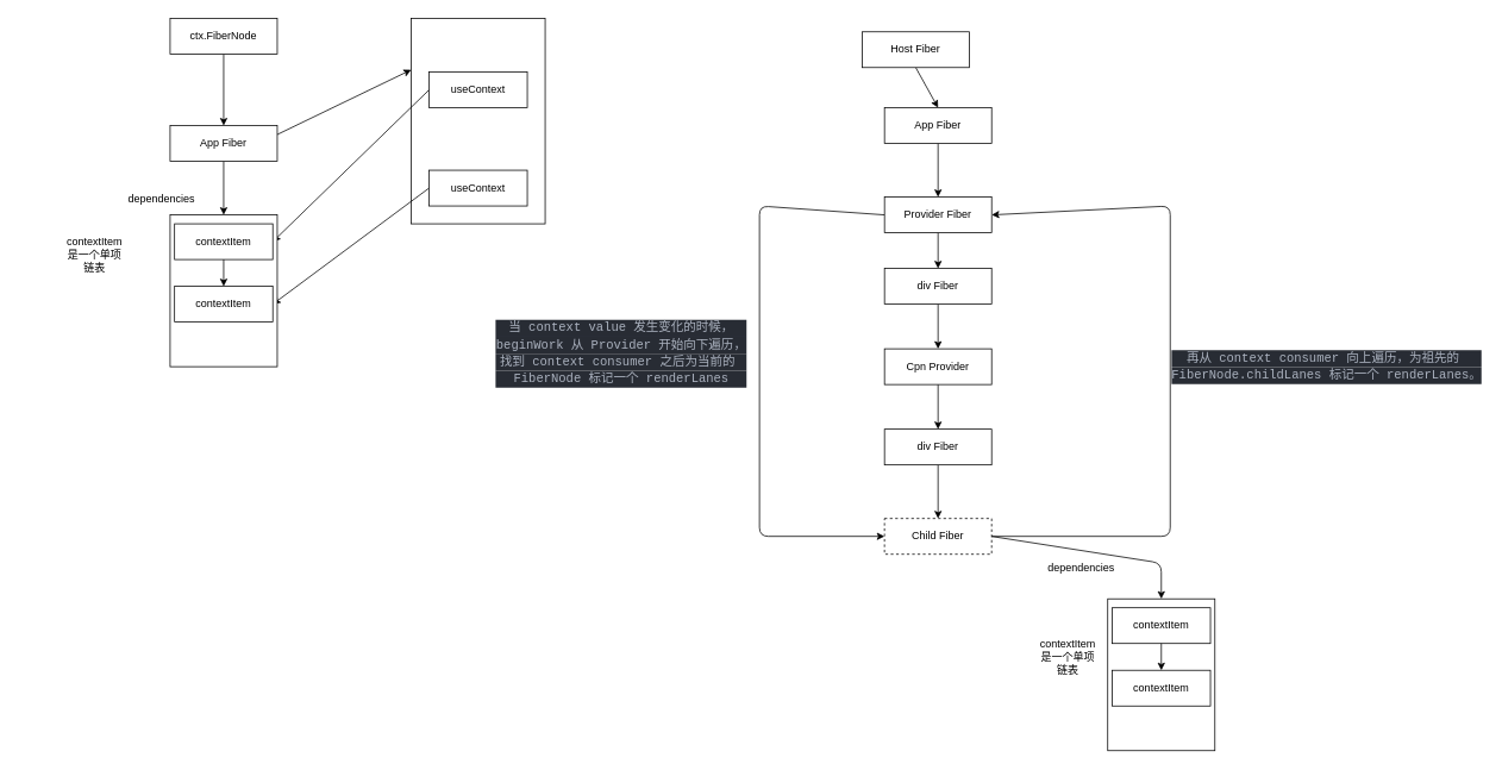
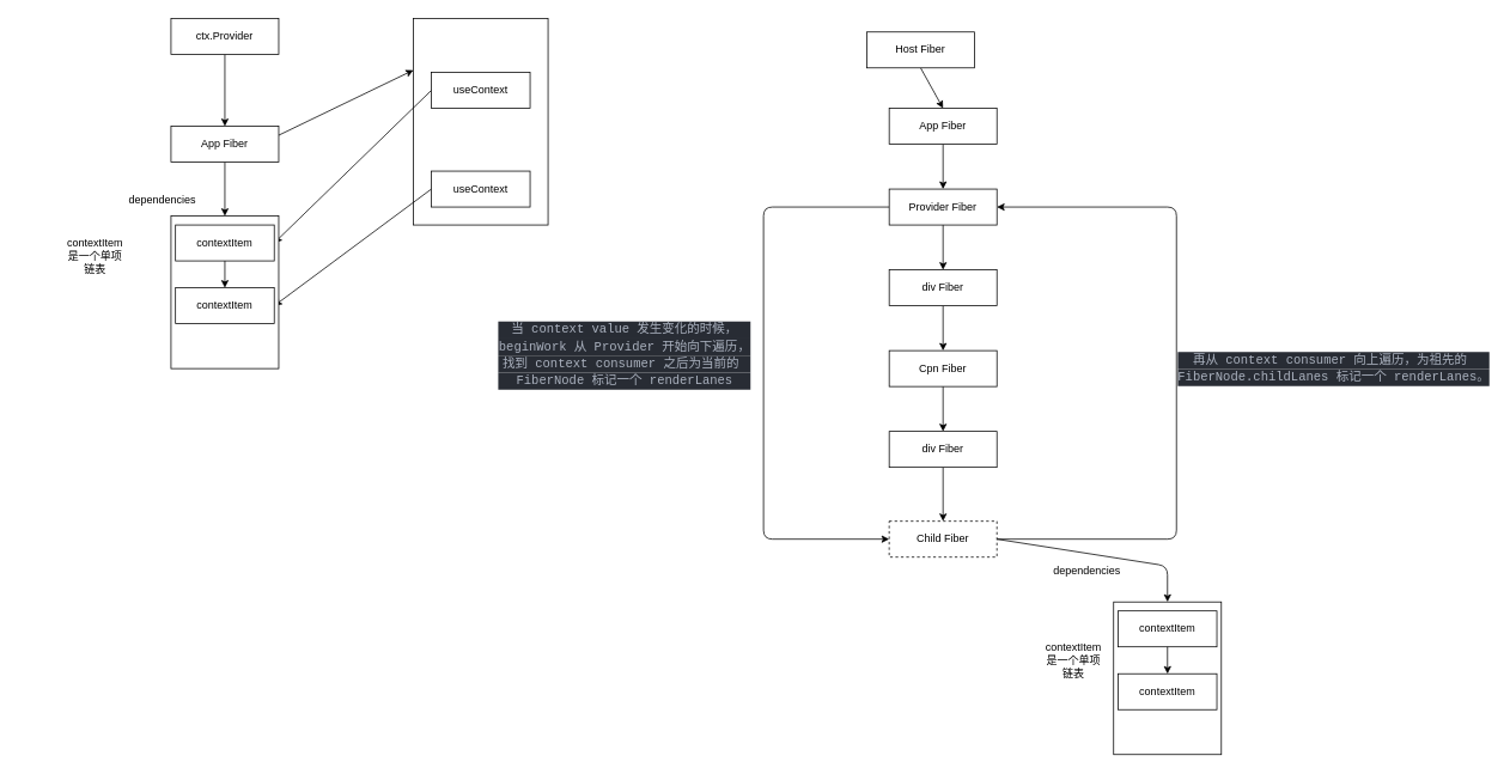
  <mxCell id="0" />
  <mxCell id="1" parent="0" />
  <mxCell id="2" style="edgeStyle=none;html=1;exitX=1;exitY=0.25;exitDx=0;exitDy=0;entryX=0;entryY=0.25;entryDx=0;entryDy=0;" edge="1" parent="1" source="4" target="7"><mxGeometry relative="1" as="geometry" /></mxCell>
  <mxCell id="3" style="edgeStyle=none;html=1;exitX=0.5;exitY=1;exitDx=0;exitDy=0;entryX=0.5;entryY=0;entryDx=0;entryDy=0;" edge="1" parent="1" source="4" target="12"><mxGeometry relative="1" as="geometry" /></mxCell>
  <mxCell id="4" value="App Fiber" style="rounded=0;whiteSpace=wrap;html=1;" vertex="1" parent="1"><mxGeometry x="190" y="140" width="120" height="40" as="geometry" /></mxCell>
  <mxCell id="5" style="edgeStyle=none;html=1;exitX=0.5;exitY=1;exitDx=0;exitDy=0;" edge="1" parent="1" source="6" target="4"><mxGeometry relative="1" as="geometry" /></mxCell>
- <mxCell id="6" value="ctx.FiberNode" style="rounded=0;whiteSpace=wrap;html=1;" vertex="1" parent="1"><mxGeometry x="190" y="20" width="120" height="40" as="geometry" /></mxCell>
+ <mxCell id="6" value="ctx.Provider" style="rounded=0;whiteSpace=wrap;html=1;" vertex="1" parent="1"><mxGeometry x="190" y="20" width="120" height="40" as="geometry" /></mxCell>
  <mxCell id="7" value="" style="rounded=0;whiteSpace=wrap;html=1;" vertex="1" parent="1"><mxGeometry x="460" y="20" width="150" height="230" as="geometry" /></mxCell>
  <mxCell id="8" style="edgeStyle=none;html=1;exitX=0;exitY=0.5;exitDx=0;exitDy=0;entryX=1;entryY=0.5;entryDx=0;entryDy=0;" edge="1" parent="1" source="9" target="15"><mxGeometry relative="1" as="geometry"><mxPoint x="460" y="110" as="sourcePoint" /><mxPoint x="285" y="280" as="targetPoint" /></mxGeometry></mxCell>
  <mxCell id="9" value="useContext" style="rounded=0;whiteSpace=wrap;html=1;" vertex="1" parent="1"><mxGeometry x="480" y="80" width="110" height="40" as="geometry" /></mxCell>
  <mxCell id="10" style="edgeStyle=none;html=1;exitX=0;exitY=0.5;exitDx=0;exitDy=0;entryX=1;entryY=0.5;entryDx=0;entryDy=0;" edge="1" parent="1" source="11" target="14"><mxGeometry relative="1" as="geometry" /></mxCell>
  <mxCell id="11" value="useContext" style="rounded=0;whiteSpace=wrap;html=1;" vertex="1" parent="1"><mxGeometry x="480" y="190" width="110" height="40" as="geometry" /></mxCell>
  <mxCell id="12" value="" style="rounded=0;whiteSpace=wrap;html=1;" vertex="1" parent="1"><mxGeometry x="190" y="240" width="120" height="170" as="geometry" /></mxCell>
  <mxCell id="13" value="dependencies" style="text;html=1;align=center;verticalAlign=middle;resizable=0;points=[];autosize=1;strokeColor=none;fillColor=none;" vertex="1" parent="1"><mxGeometry x="130" y="208" width="100" height="30" as="geometry" /></mxCell>
  <mxCell id="14" value="&lt;span style=&quot;color: rgb(0, 0, 0);&quot;&gt;contextItem&lt;/span&gt;" style="rounded=0;whiteSpace=wrap;html=1;" vertex="1" parent="1"><mxGeometry x="195" y="320" width="110" height="40" as="geometry" /></mxCell>
  <mxCell id="15" value="contextItem" style="rounded=0;whiteSpace=wrap;html=1;" vertex="1" parent="1"><mxGeometry x="195" y="250" width="110" height="40" as="geometry" /></mxCell>
  <mxCell id="16" style="edgeStyle=none;html=1;exitX=0.5;exitY=1;exitDx=0;exitDy=0;entryX=0.5;entryY=0;entryDx=0;entryDy=0;" edge="1" parent="1" source="15" target="14"><mxGeometry relative="1" as="geometry" /></mxCell>
  <mxCell id="17" value="&lt;span style=&quot;color: rgb(0, 0, 0); text-wrap-mode: wrap;&quot;&gt;contextItem是一个单项链表&lt;/span&gt;" style="text;html=1;align=center;verticalAlign=middle;resizable=0;points=[];autosize=1;strokeColor=none;fillColor=none;" vertex="1" parent="1"><mxGeometry x="20" y="270" width="170" height="30" as="geometry" /></mxCell>
  <mxCell id="18" style="edgeStyle=none;html=1;exitX=0.5;exitY=1;exitDx=0;exitDy=0;" edge="1" parent="1" source="19"><mxGeometry relative="1" as="geometry"><mxPoint x="1050" y="120" as="targetPoint" /></mxGeometry></mxCell>
  <mxCell id="19" value="Host Fiber" style="rounded=0;whiteSpace=wrap;html=1;" vertex="1" parent="1"><mxGeometry x="965" y="35" width="120" height="40" as="geometry" /></mxCell>
  <mxCell id="20" style="edgeStyle=none;html=1;exitX=0.5;exitY=1;exitDx=0;exitDy=0;entryX=0.5;entryY=0;entryDx=0;entryDy=0;" edge="1" parent="1" source="21" target="24"><mxGeometry relative="1" as="geometry" /></mxCell>
  <mxCell id="21" value="App Fiber" style="rounded=0;whiteSpace=wrap;html=1;" vertex="1" parent="1"><mxGeometry x="990" y="120" width="120" height="40" as="geometry" /></mxCell>
  <mxCell id="22" style="edgeStyle=none;html=1;exitX=0.5;exitY=1;exitDx=0;exitDy=0;entryX=0.5;entryY=0;entryDx=0;entryDy=0;" edge="1" parent="1" source="24" target="26"><mxGeometry relative="1" as="geometry" /></mxCell>
  <mxCell id="23" style="edgeStyle=none;html=1;exitX=0;exitY=0.5;exitDx=0;exitDy=0;entryX=0;entryY=0.5;entryDx=0;entryDy=0;" edge="1" parent="1" source="24" target="32"><mxGeometry relative="1" as="geometry"><Array as="points"><mxPoint x="850" y="230" /><mxPoint x="850" y="600" /></Array></mxGeometry></mxCell>
- <mxCell id="24" value="Provider Fiber" style="rounded=0;whiteSpace=wrap;html=1;" vertex="1" parent="1"><mxGeometry x="990" y="220" width="120" height="40" as="geometry" /></mxCell>
+ <mxCell id="24" value="Provider Fiber" style="rounded=0;whiteSpace=wrap;html=1;" vertex="1" parent="1"><mxGeometry x="990" y="210" width="120" height="40" as="geometry" /></mxCell>
  <mxCell id="25" style="edgeStyle=none;html=1;exitX=0.5;exitY=1;exitDx=0;exitDy=0;" edge="1" parent="1" source="26" target="28"><mxGeometry relative="1" as="geometry" /></mxCell>
  <mxCell id="26" value="div Fiber" style="rounded=0;whiteSpace=wrap;html=1;" vertex="1" parent="1"><mxGeometry x="990" y="300" width="120" height="40" as="geometry" /></mxCell>
  <mxCell id="27" style="edgeStyle=none;html=1;exitX=0.5;exitY=1;exitDx=0;exitDy=0;entryX=0.5;entryY=0;entryDx=0;entryDy=0;" edge="1" parent="1" source="28" target="30"><mxGeometry relative="1" as="geometry" /></mxCell>
- <mxCell id="28" value="Cpn Provider" style="rounded=0;whiteSpace=wrap;html=1;" vertex="1" parent="1"><mxGeometry x="990" y="390" width="120" height="40" as="geometry" /></mxCell>
+ <mxCell id="28" value="Cpn Fiber" style="rounded=0;whiteSpace=wrap;html=1;" vertex="1" parent="1"><mxGeometry x="990" y="390" width="120" height="40" as="geometry" /></mxCell>
  <mxCell id="29" style="edgeStyle=none;html=1;exitX=0.5;exitY=1;exitDx=0;exitDy=0;entryX=0.5;entryY=0;entryDx=0;entryDy=0;" edge="1" parent="1" source="30" target="32"><mxGeometry relative="1" as="geometry" /></mxCell>
  <mxCell id="30" value="div Fiber" style="rounded=0;whiteSpace=wrap;html=1;" vertex="1" parent="1"><mxGeometry x="990" y="480" width="120" height="40" as="geometry" /></mxCell>
  <mxCell id="31" style="edgeStyle=none;html=1;exitX=1;exitY=0.5;exitDx=0;exitDy=0;entryX=1;entryY=0.5;entryDx=0;entryDy=0;" edge="1" parent="1" source="32" target="24"><mxGeometry relative="1" as="geometry"><Array as="points"><mxPoint x="1310" y="600" /><mxPoint x="1310" y="230" /></Array></mxGeometry></mxCell>
  <mxCell id="32" value="Child Fiber" style="rounded=0;whiteSpace=wrap;html=1;dashed=1;" vertex="1" parent="1"><mxGeometry x="990" y="580" width="120" height="40" as="geometry" /></mxCell>
  <mxCell id="33" style="edgeStyle=none;html=1;exitX=1;exitY=0.5;exitDx=0;exitDy=0;entryX=0.5;entryY=0;entryDx=0;entryDy=0;" edge="1" parent="1" target="34" source="32"><mxGeometry relative="1" as="geometry"><mxPoint x="1320" y="570" as="sourcePoint" /><Array as="points"><mxPoint x="1300" y="630" /></Array></mxGeometry></mxCell>
  <mxCell id="34" value="" style="rounded=0;whiteSpace=wrap;html=1;" vertex="1" parent="1"><mxGeometry x="1240" y="670" width="120" height="170" as="geometry" /></mxCell>
  <mxCell id="35" value="dependencies" style="text;html=1;align=center;verticalAlign=middle;resizable=0;points=[];autosize=1;strokeColor=none;fillColor=none;" vertex="1" parent="1"><mxGeometry x="1160" y="620" width="100" height="30" as="geometry" /></mxCell>
  <mxCell id="36" value="&lt;span style=&quot;color: rgb(0, 0, 0);&quot;&gt;contextItem&lt;/span&gt;" style="rounded=0;whiteSpace=wrap;html=1;" vertex="1" parent="1"><mxGeometry x="1245" y="750" width="110" height="40" as="geometry" /></mxCell>
  <mxCell id="37" value="contextItem" style="rounded=0;whiteSpace=wrap;html=1;" vertex="1" parent="1"><mxGeometry x="1245" y="680" width="110" height="40" as="geometry" /></mxCell>
  <mxCell id="38" style="edgeStyle=none;html=1;exitX=0.5;exitY=1;exitDx=0;exitDy=0;entryX=0.5;entryY=0;entryDx=0;entryDy=0;" edge="1" parent="1" source="37" target="36"><mxGeometry relative="1" as="geometry" /></mxCell>
  <mxCell id="39" value="&lt;span style=&quot;color: rgb(0, 0, 0); text-wrap-mode: wrap;&quot;&gt;contextItem是一个单项链表&lt;/span&gt;" style="text;html=1;align=center;verticalAlign=middle;resizable=0;points=[];autosize=1;strokeColor=none;fillColor=none;" vertex="1" parent="1"><mxGeometry x="1110" y="720" width="170" height="30" as="geometry" /></mxCell>
  <mxCell id="40" value="&lt;div style=&quot;color: rgb(171, 178, 191); background-color: rgb(40, 44, 52); font-family: Consolas, &amp;quot;Courier New&amp;quot;, monospace; font-size: 14px; line-height: 19px; white-space-collapse: preserve;&quot;&gt;&lt;span style=&quot;color: rgb(171, 178, 191);&quot;&gt;当 context value 发生变化的时候，&lt;/span&gt;&lt;/div&gt;&lt;div style=&quot;color: rgb(171, 178, 191); background-color: rgb(40, 44, 52); font-family: Consolas, &amp;quot;Courier New&amp;quot;, monospace; font-size: 14px; line-height: 19px; white-space-collapse: preserve;&quot;&gt;&lt;span style=&quot;color: rgb(171, 178, 191);&quot;&gt;beginWork 从 Provider 开始向下遍历，&lt;/span&gt;&lt;/div&gt;&lt;div style=&quot;color: rgb(171, 178, 191); background-color: rgb(40, 44, 52); font-family: Consolas, &amp;quot;Courier New&amp;quot;, monospace; font-size: 14px; line-height: 19px; white-space-collapse: preserve;&quot;&gt;&lt;span style=&quot;color: rgb(171, 178, 191);&quot;&gt;找到 context consumer 之后为当前的 &lt;/span&gt;&lt;/div&gt;&lt;div style=&quot;color: rgb(171, 178, 191); background-color: rgb(40, 44, 52); font-family: Consolas, &amp;quot;Courier New&amp;quot;, monospace; font-size: 14px; line-height: 19px; white-space-collapse: preserve;&quot;&gt;&lt;span style=&quot;color: rgb(171, 178, 191);&quot;&gt;FiberNode 标记一个 renderLanes&lt;/span&gt;&lt;/div&gt;" style="text;html=1;align=center;verticalAlign=middle;resizable=0;points=[];autosize=1;strokeColor=none;fillColor=none;" vertex="1" parent="1"><mxGeometry x="550" y="350" width="290" height="90" as="geometry" /></mxCell>
  <mxCell id="41" value="&lt;div style=&quot;color: rgb(171, 178, 191); background-color: rgb(40, 44, 52); font-family: Consolas, &amp;quot;Courier New&amp;quot;, monospace; font-size: 14px; line-height: 19px; white-space-collapse: preserve;&quot;&gt;&lt;span style=&quot;color: rgb(171, 178, 191);&quot;&gt;再从 context consumer 向上遍历，为祖先的 &lt;/span&gt;&lt;/div&gt;&lt;div style=&quot;color: rgb(171, 178, 191); background-color: rgb(40, 44, 52); font-family: Consolas, &amp;quot;Courier New&amp;quot;, monospace; font-size: 14px; line-height: 19px; white-space-collapse: preserve;&quot;&gt;&lt;span style=&quot;color: rgb(171, 178, 191);&quot;&gt;FiberNode.childLanes 标记一个 renderLanes。&lt;/span&gt;&lt;/div&gt;" style="text;html=1;align=center;verticalAlign=middle;resizable=0;points=[];autosize=1;strokeColor=none;fillColor=none;" vertex="1" parent="1"><mxGeometry x="1310" y="385" width="350" height="50" as="geometry" /></mxCell>
